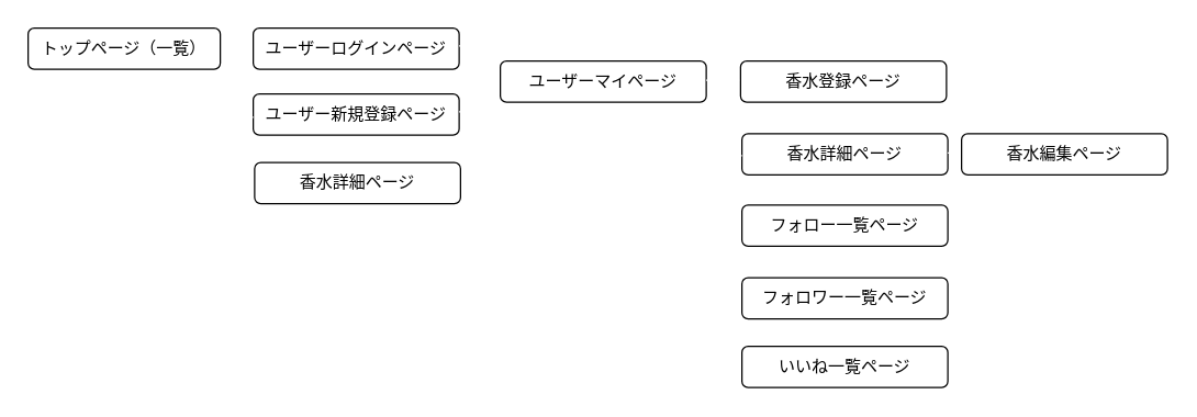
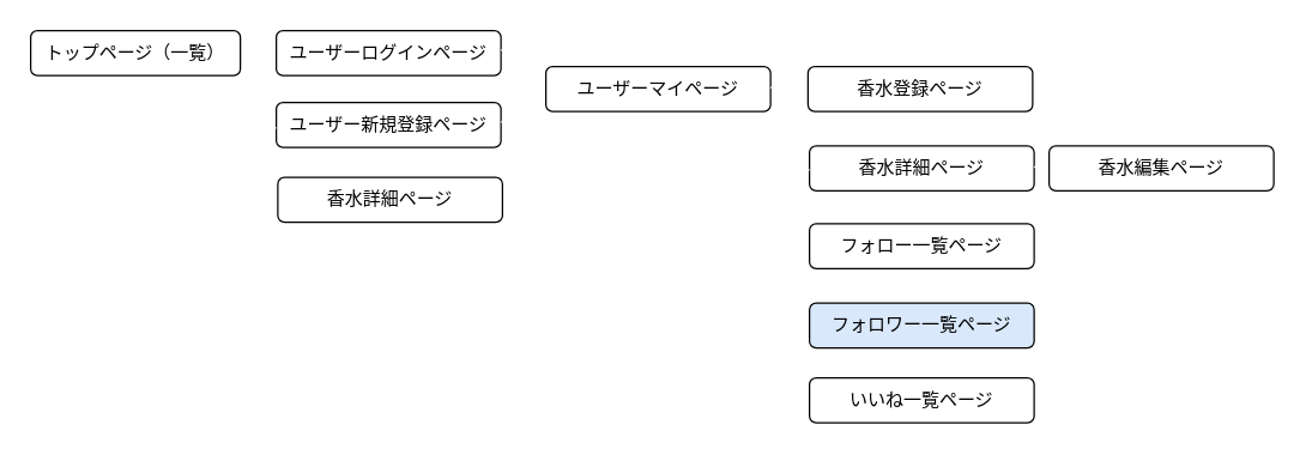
  <mxCell id="0" />
  <mxCell id="1" parent="0" />
  <mxCell id="2" style="edgeStyle=none;html=1;exitX=1;exitY=0.5;exitDx=0;exitDy=0;entryX=0;entryY=0.5;entryDx=0;entryDy=0;endArrow=open;endFill=0;strokeColor=#FFFFFF;" edge="1" parent="1" source="3" target="4"><mxGeometry relative="1" as="geometry" /></mxCell>
  <mxCell id="3" value="トップページ（一覧）" style="rounded=1;whiteSpace=wrap;html=1;" vertex="1" parent="1"><mxGeometry x="20" y="20" width="140" height="30" as="geometry" /></mxCell>
  <mxCell id="4" value="ユーザーログインページ" style="rounded=1;whiteSpace=wrap;html=1;" vertex="1" parent="1"><mxGeometry x="184" y="20" width="150" height="30" as="geometry" /></mxCell>
  <mxCell id="5" value="ユーザー新規登録ページ" style="rounded=1;whiteSpace=wrap;html=1;" vertex="1" parent="1"><mxGeometry x="184" y="68" width="150" height="30" as="geometry" /></mxCell>
  <mxCell id="6" value="香水詳細ページ" style="rounded=1;whiteSpace=wrap;html=1;" vertex="1" parent="1"><mxGeometry x="185" y="118" width="150" height="30" as="geometry" /></mxCell>
  <mxCell id="7" value="" style="endArrow=none;html=1;strokeColor=#FFFFFF;" edge="1" parent="1"><mxGeometry width="50" height="50" relative="1" as="geometry"><mxPoint x="334" y="81" as="sourcePoint" /><mxPoint x="349" y="81" as="targetPoint" /></mxGeometry></mxCell>
  <mxCell id="8" value="" style="endArrow=none;html=1;strokeColor=#FFFFFF;" edge="1" parent="1"><mxGeometry width="50" height="50" relative="1" as="geometry"><mxPoint x="170" y="130" as="sourcePoint" /><mxPoint x="170" y="36" as="targetPoint" /></mxGeometry></mxCell>
  <mxCell id="9" value="" style="endArrow=none;html=1;strokeColor=#FFFFFF;" edge="1" parent="1"><mxGeometry width="50" height="50" relative="1" as="geometry"><mxPoint x="170" y="129" as="sourcePoint" /><mxPoint x="184" y="129" as="targetPoint" /></mxGeometry></mxCell>
  <mxCell id="10" value="" style="endArrow=none;html=1;strokeColor=#FFFFFF;" edge="1" parent="1"><mxGeometry width="50" height="50" relative="1" as="geometry"><mxPoint x="170" y="85" as="sourcePoint" /><mxPoint x="184" y="85" as="targetPoint" /></mxGeometry></mxCell>
  <mxCell id="11" value="" style="endArrow=none;html=1;strokeColor=#FFFFFF;" edge="1" parent="1"><mxGeometry width="50" height="50" relative="1" as="geometry"><mxPoint x="334" y="33" as="sourcePoint" /><mxPoint x="349" y="33" as="targetPoint" /></mxGeometry></mxCell>
  <mxCell id="12" value="" style="endArrow=none;html=1;strokeColor=#FFFFFF;" edge="1" parent="1"><mxGeometry width="50" height="50" relative="1" as="geometry"><mxPoint x="349" y="82" as="sourcePoint" /><mxPoint x="349" y="32" as="targetPoint" /></mxGeometry></mxCell>
  <mxCell id="13" value="" style="endArrow=none;html=1;strokeColor=#FFFFFF;" edge="1" parent="1"><mxGeometry width="50" height="50" relative="1" as="geometry"><mxPoint x="349" y="59" as="sourcePoint" /><mxPoint x="363" y="59" as="targetPoint" /></mxGeometry></mxCell>
  <mxCell id="14" value="ユーザーマイページ" style="rounded=1;whiteSpace=wrap;html=1;" vertex="1" parent="1"><mxGeometry x="364" y="44" width="150" height="30" as="geometry" /></mxCell>
  <mxCell id="15" value="香水登録ページ" style="rounded=1;whiteSpace=wrap;html=1;" vertex="1" parent="1"><mxGeometry x="539" y="44" width="150" height="30" as="geometry" /></mxCell>
  <mxCell id="16" value="香水詳細ページ" style="rounded=1;whiteSpace=wrap;html=1;" vertex="1" parent="1"><mxGeometry x="540" y="97" width="150" height="30" as="geometry" /></mxCell>
  <mxCell id="17" value="フォロー一覧ページ" style="rounded=1;whiteSpace=wrap;html=1;" vertex="1" parent="1"><mxGeometry x="540" y="149" width="150" height="30" as="geometry" /></mxCell>
- <mxCell id="18" value="フォロワー一覧ページ" style="rounded=1;whiteSpace=wrap;html=1;" vertex="1" parent="1"><mxGeometry x="540" y="202" width="150" height="30" as="geometry" /></mxCell>
+ <mxCell id="18" value="フォロワー一覧ページ" style="rounded=1;whiteSpace=wrap;html=1;fillColor=#dae8fc;" vertex="1" parent="1"><mxGeometry x="540" y="202" width="150" height="30" as="geometry" /></mxCell>
  <mxCell id="19" value="いいね一覧ページ" style="rounded=1;whiteSpace=wrap;html=1;" vertex="1" parent="1"><mxGeometry x="540" y="252" width="150" height="30" as="geometry" /></mxCell>
  <mxCell id="20" value="" style="endArrow=none;html=1;strokeColor=#FFFFFF;" edge="1" parent="1"><mxGeometry width="50" height="50" relative="1" as="geometry"><mxPoint x="525" y="113" as="sourcePoint" /><mxPoint x="540" y="113" as="targetPoint" /></mxGeometry></mxCell>
  <mxCell id="21" style="edgeStyle=none;html=1;exitX=1;exitY=0.5;exitDx=0;exitDy=0;entryX=0;entryY=0.5;entryDx=0;entryDy=0;endArrow=none;endFill=0;strokeColor=#FFFFFF;" edge="1" parent="1"><mxGeometry relative="1" as="geometry"><mxPoint x="514" y="58" as="sourcePoint" /><mxPoint x="538" y="58" as="targetPoint" /></mxGeometry></mxCell>
  <mxCell id="22" value="" style="endArrow=none;html=1;strokeColor=#FFFFFF;" edge="1" parent="1"><mxGeometry width="50" height="50" relative="1" as="geometry"><mxPoint x="525" y="269.5" as="sourcePoint" /><mxPoint x="525" y="58.5" as="targetPoint" /></mxGeometry></mxCell>
  <mxCell id="23" value="" style="endArrow=none;html=1;strokeColor=#FFFFFF;" edge="1" parent="1"><mxGeometry width="50" height="50" relative="1" as="geometry"><mxPoint x="525" y="164" as="sourcePoint" /><mxPoint x="539" y="164" as="targetPoint" /></mxGeometry></mxCell>
  <mxCell id="24" value="" style="endArrow=none;html=1;strokeColor=#FFFFFF;" edge="1" parent="1"><mxGeometry width="50" height="50" relative="1" as="geometry"><mxPoint x="525" y="216" as="sourcePoint" /><mxPoint x="539" y="216" as="targetPoint" /></mxGeometry></mxCell>
  <mxCell id="25" value="" style="endArrow=none;html=1;strokeColor=#FFFFFF;" edge="1" parent="1"><mxGeometry width="50" height="50" relative="1" as="geometry"><mxPoint x="525" y="269" as="sourcePoint" /><mxPoint x="539" y="269" as="targetPoint" /></mxGeometry></mxCell>
  <mxCell id="26" value="" style="endArrow=none;html=1;strokeColor=#FFFFFF;" edge="1" parent="1"><mxGeometry width="50" height="50" relative="1" as="geometry"><mxPoint x="690" y="111" as="sourcePoint" /><mxPoint x="700" y="111" as="targetPoint" /></mxGeometry></mxCell>
  <mxCell id="27" value="香水編集ページ" style="rounded=1;whiteSpace=wrap;html=1;" vertex="1" parent="1"><mxGeometry x="700" y="97" width="150" height="30" as="geometry" /></mxCell>
